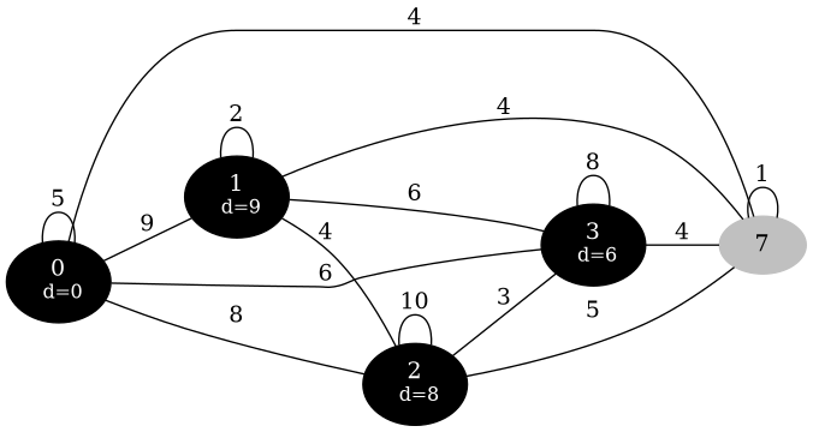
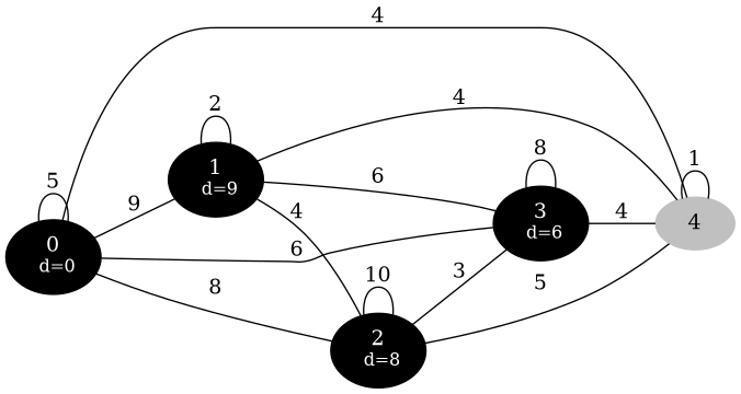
  graph {
    rankdir=LR
    node [color=BLACK fontcolor=white style=filled]
    edge [weight=4]
    n1 [label=<0<BR/> <FONT POINT-SIZE="12">d=0</FONT>>]
    n2 [label=<1<BR/> <FONT POINT-SIZE="12">d=9</FONT>>]
    n3 [label=<2<BR/> <FONT POINT-SIZE="12">d=8</FONT>>]
    n4 [label=<3<BR/> <FONT POINT-SIZE="12">d=6</FONT>>]
-   4 [color=grey label=7 fontcolor=""]
+   4 [color=grey fontcolor=""]
    n1 -- n1 [label=5 weight=5]
    n1 -- n2 [label=9 weight=9]
    n1 -- n3 [label=8 weight=8]
    n1 -- n4 [label=6 weight=6]
    n1 -- 4 [label=4]
    n2 -- n2 [label=2 weight=2]
    n2 -- n3 [label=4]
    n2 -- n4 [label=6 weight=6]
    n2 -- 4 [label=4]
    n3 -- n3 [label=10 weight=10]
    n3 -- n4 [label=3 weight=3]
    n3 -- 4 [label=5 weight=5]
    n4 -- n4 [label=8 weight=8]
    n4 -- 4 [label=4]
    4 -- 4 [label=1 weight=1]
  }
